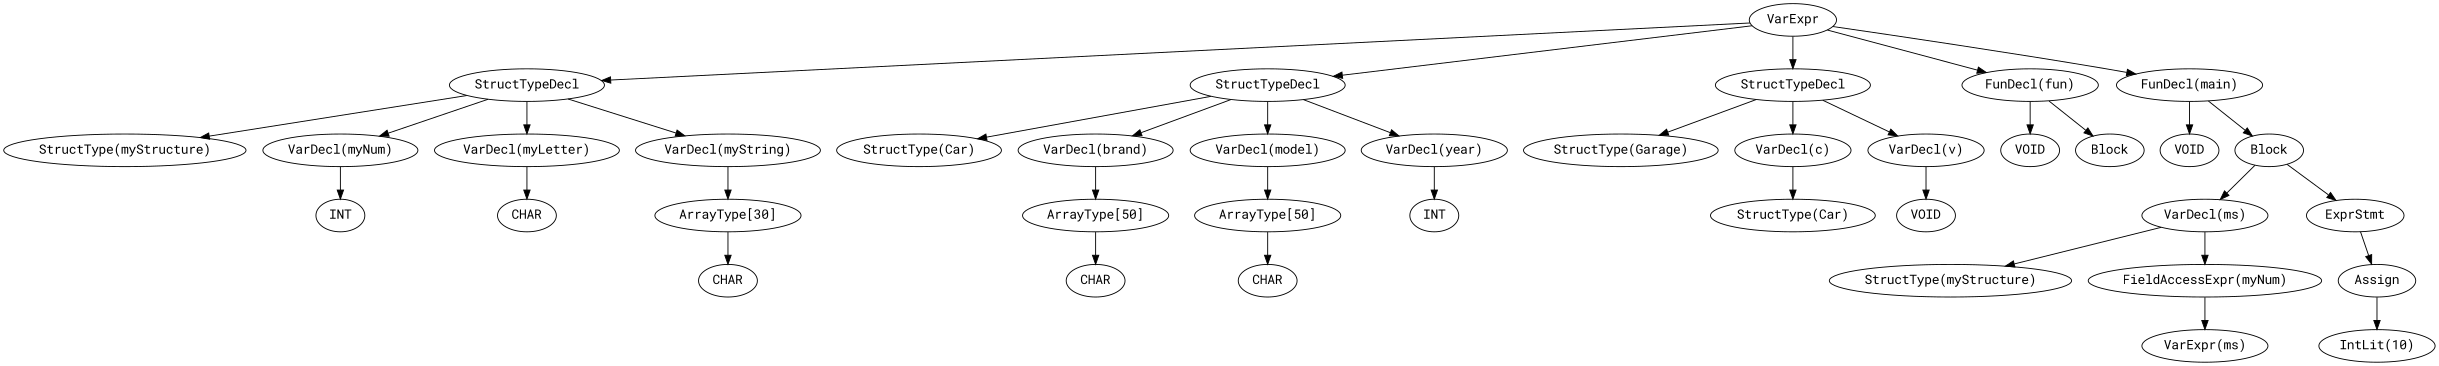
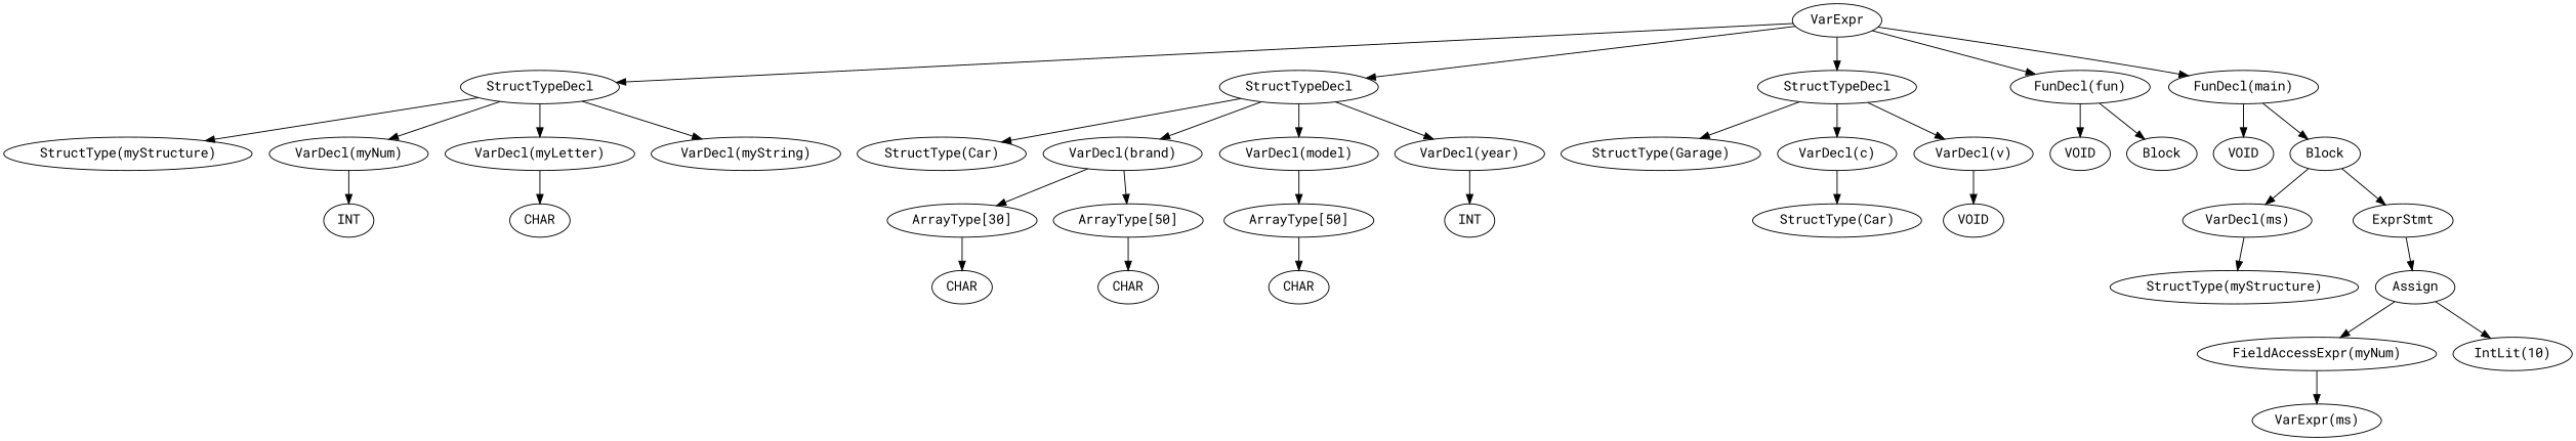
  digraph {
    fontname="Roboto Mono"
    node [fontname="Roboto Mono"]
    edge [fontname="Roboto Mono"]
    n1 [label=VarExpr]
    n2 [label=StructTypeDecl]
    n3 [label=StructTypeDecl]
    n4 [label=StructTypeDecl]
    n5 [label="FunDecl(fun)"]
    n6 [label="FunDecl(main)"]
    n7 [label="StructType(myStructure)"]
    n8 [label="VarDecl(myNum)"]
    n9 [label="VarDecl(myLetter)"]
    n10 [label="VarDecl(myString)"]
    n11 [label="StructType(Car)"]
    n12 [label="VarDecl(brand)"]
    n13 [label="VarDecl(model)"]
    n14 [label="VarDecl(year)"]
    n15 [label="StructType(Garage)"]
    n16 [label="VarDecl(c)"]
    n17 [label="VarDecl(v)"]
    n18 [label=VOID]
    n19 [label=Block]
    n20 [label=VOID]
    n21 [label=Block]
    n22 [label=INT]
    n23 [label=CHAR]
    n24 [label="ArrayType[30]"]
    n25 [label=CHAR]
    n26 [label="ArrayType[50]"]
    n27 [label="ArrayType[50]"]
    n28 [label=INT]
    n29 [label=CHAR]
    n30 [label=CHAR]
    n31 [label="StructType(Car)"]
    n32 [label=VOID]
    n33 [label="VarDecl(ms)"]
    n34 [label=ExprStmt]
    n35 [label="StructType(myStructure)"]
    n36 [label=Assign]
    n37 [label="FieldAccessExpr(myNum)"]
    n38 [label="IntLit(10)"]
    n39 [label="VarExpr(ms)"]
    n1 -> n2
    n1 -> n3
    n1 -> n4
    n1 -> n5
    n1 -> n6
    n2 -> n7
    n2 -> n8
    n2 -> n9
    n2 -> n10
    n3 -> n11
    n3 -> n12
    n3 -> n13
    n3 -> n14
    n4 -> n15
    n4 -> n16
    n4 -> n17
    n5 -> n18
    n5 -> n19
    n6 -> n20
    n6 -> n21
    n8 -> n22
    n9 -> n23
-   n10 -> n24
+   n12 -> n24
    n12 -> n26
    n13 -> n27
    n14 -> n28
    n16 -> n31
    n17 -> n32
    n21 -> n33
    n21 -> n34
    n24 -> n25
    n26 -> n29
    n27 -> n30
    n33 -> n35
    n34 -> n36
-   n33 -> n37
+   n36 -> n37
    n36 -> n38
    n37 -> n39
  }
